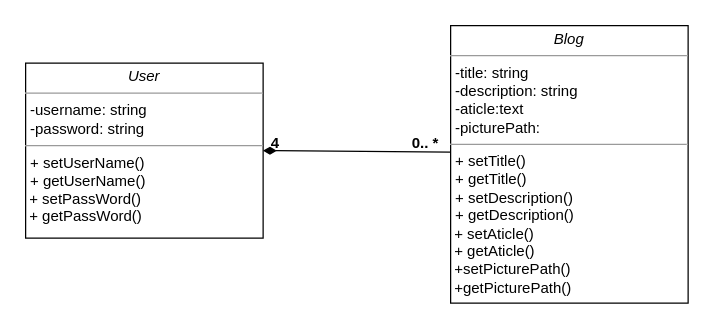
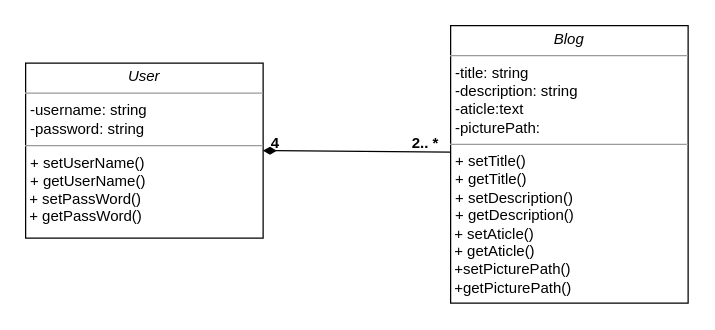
  <mxCell id="0" />
  <mxCell id="1" parent="0" />
  <mxCell id="2" value="&lt;p style=&quot;margin:0px;margin-top:4px;text-align:center;&quot;&gt;&lt;i&gt;User&lt;/i&gt;&lt;/p&gt;&lt;hr size=&quot;1&quot;&gt;&lt;p style=&quot;margin:0px;margin-left:4px;&quot;&gt;-username: string&lt;br&gt;-password: string&lt;/p&gt;&lt;hr size=&quot;1&quot;&gt;&lt;p style=&quot;margin:0px;margin-left:4px;&quot;&gt;+ setUserName()&lt;/p&gt;&lt;p style=&quot;margin:0px;margin-left:4px;&quot;&gt;+ getUserName()&lt;/p&gt;&amp;nbsp;+ setPassWord()&lt;br&gt;&amp;nbsp;+ getPassWord()&lt;p style=&quot;margin:0px;margin-left:4px;&quot;&gt;&lt;br&gt;&lt;/p&gt;" style="verticalAlign=top;align=left;overflow=fill;fontSize=12;fontFamily=Helvetica;html=1;" parent="1" vertex="1"><mxGeometry x="20" y="50" width="190" height="140" as="geometry" /></mxCell>
  <mxCell id="3" value="&lt;p style=&quot;margin:0px;margin-top:4px;text-align:center;&quot;&gt;&lt;i&gt;Blog&lt;/i&gt;&lt;/p&gt;&lt;hr size=&quot;1&quot;&gt;&lt;p style=&quot;margin:0px;margin-left:4px;&quot;&gt;-title: string&lt;br&gt;-description: string&lt;/p&gt;&lt;p style=&quot;margin:0px;margin-left:4px;&quot;&gt;-aticle:text&lt;/p&gt;&lt;p style=&quot;margin:0px;margin-left:4px;&quot;&gt;-picturePath:&lt;/p&gt;&lt;hr size=&quot;1&quot;&gt;&lt;p style=&quot;margin:0px;margin-left:4px;&quot;&gt;+ setTitle()&lt;br&gt;+ getTitle()&lt;br&gt;&lt;/p&gt;&lt;p style=&quot;margin:0px;margin-left:4px;&quot;&gt;+ setDescription()&lt;br&gt;+ getDescription()&lt;br&gt;&lt;/p&gt;&amp;nbsp;+ setAticle()&lt;br&gt;&amp;nbsp;+ getAticle()&lt;br&gt;&amp;nbsp;+setPicturePath()&lt;br&gt;&amp;nbsp;+getPicturePath()&lt;br&gt;" style="verticalAlign=top;align=left;overflow=fill;fontSize=12;fontFamily=Helvetica;html=1;" parent="1" vertex="1"><mxGeometry x="360" y="20" width="190" height="222" as="geometry" /></mxCell>
  <mxCell id="4" value="" style="endArrow=none;startArrow=diamondThin;endFill=0;startFill=1;html=1;verticalAlign=bottom;labelBackgroundColor=none;strokeWidth=1;startSize=8;endSize=8;rounded=0;exitX=1;exitY=0.5;exitDx=0;exitDy=0;entryX=0;entryY=0.456;entryDx=0;entryDy=0;entryPerimeter=0;" parent="1" source="2" target="3" edge="1"><mxGeometry width="160" relative="1" as="geometry"><mxPoint x="240" y="150" as="sourcePoint" /><mxPoint x="400" y="150" as="targetPoint" /></mxGeometry></mxCell>
  <mxCell id="5" value="4" style="text;align=center;fontStyle=1;verticalAlign=middle;spacingLeft=3;spacingRight=3;strokeColor=none;rotatable=0;points=[[0,0.5],[1,0.5]];portConstraint=eastwest;" parent="1" vertex="1"><mxGeometry x="180" y="100" width="80" height="26" as="geometry" /></mxCell>
- <mxCell id="6" value="0.. *" style="text;align=center;fontStyle=1;verticalAlign=middle;spacingLeft=3;spacingRight=3;strokeColor=none;rotatable=0;points=[[0,0.5],[1,0.5]];portConstraint=eastwest;" parent="1" vertex="1"><mxGeometry x="300" y="100" width="80" height="26" as="geometry" /></mxCell>
+ <mxCell id="6" value="2.. *" style="text;align=center;fontStyle=1;verticalAlign=middle;spacingLeft=3;spacingRight=3;strokeColor=none;rotatable=0;points=[[0,0.5],[1,0.5]];portConstraint=eastwest;" parent="1" vertex="1"><mxGeometry x="300" y="100" width="80" height="26" as="geometry" /></mxCell>
